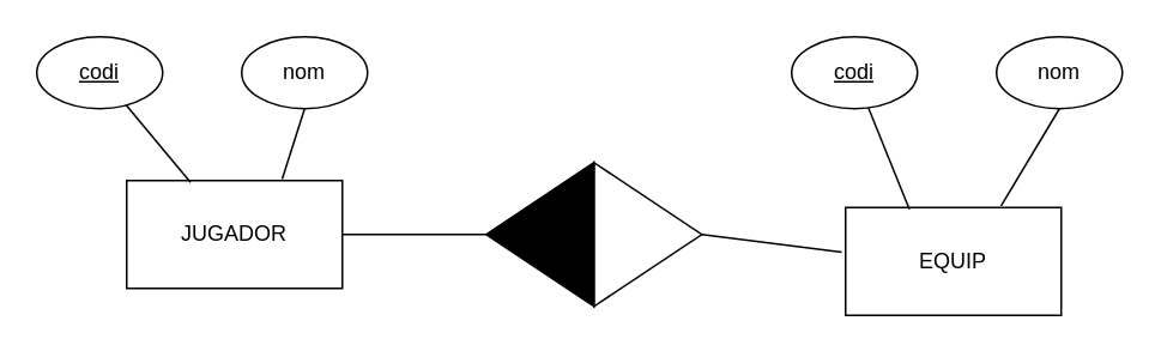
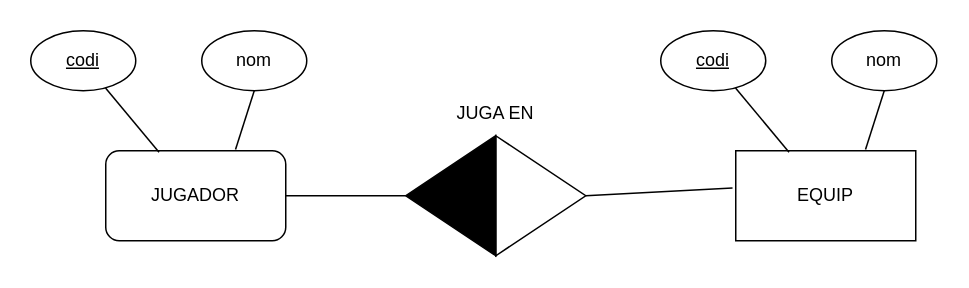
  <mxCell id="0" />
  <mxCell id="1" parent="0" />
- <mxCell id="2" value="JUGADOR" style="rounded=0;whiteSpace=wrap;html=1;" vertex="1" parent="1"><mxGeometry x="70" y="100" width="120" height="60" as="geometry" /></mxCell>
+ <mxCell id="2" value="JUGADOR" style="whiteSpace=wrap;html=1;rounded=1;" vertex="1" parent="1"><mxGeometry x="70" y="100" width="120" height="60" as="geometry" /></mxCell>
  <mxCell id="3" value="&lt;u&gt;codi&lt;/u&gt;" style="ellipse;whiteSpace=wrap;html=1;" vertex="1" parent="1"><mxGeometry x="20" y="20" width="70" height="40" as="geometry" /></mxCell>
  <mxCell id="4" value="nom" style="ellipse;whiteSpace=wrap;html=1;" vertex="1" parent="1"><mxGeometry x="134" y="20" width="70" height="40" as="geometry" /></mxCell>
  <mxCell id="5" value="" style="endArrow=none;html=1;rounded=0;entryX=0.296;entryY=0.017;entryDx=0;entryDy=0;entryPerimeter=0;" edge="1" parent="1" source="3" target="2"><mxGeometry width="50" height="50" relative="1" as="geometry"><mxPoint x="140" y="200" as="sourcePoint" /><mxPoint x="190" y="150" as="targetPoint" /></mxGeometry></mxCell>
  <mxCell id="6" value="" style="endArrow=none;html=1;rounded=0;entryX=0.721;entryY=-0.015;entryDx=0;entryDy=0;entryPerimeter=0;exitX=0.5;exitY=1;exitDx=0;exitDy=0;" edge="1" parent="1" source="4" target="2"><mxGeometry width="50" height="50" relative="1" as="geometry"><mxPoint x="80" y="68" as="sourcePoint" /><mxPoint x="116" y="111" as="targetPoint" /></mxGeometry></mxCell>
- <mxCell id="7" value="EQUIP" style="rounded=0;whiteSpace=wrap;html=1;" vertex="1" parent="1"><mxGeometry x="470" y="115" width="120" height="60" as="geometry" /></mxCell>
+ <mxCell id="7" value="EQUIP" style="rounded=0;whiteSpace=wrap;html=1;" vertex="1" parent="1"><mxGeometry x="490" y="100" width="120" height="60" as="geometry" /></mxCell>
  <mxCell id="8" value="&lt;u&gt;codi&lt;/u&gt;" style="ellipse;whiteSpace=wrap;html=1;" vertex="1" parent="1"><mxGeometry x="440" y="20" width="70" height="40" as="geometry" /></mxCell>
  <mxCell id="9" value="nom" style="ellipse;whiteSpace=wrap;html=1;" vertex="1" parent="1"><mxGeometry x="554" y="20" width="70" height="40" as="geometry" /></mxCell>
  <mxCell id="10" value="" style="endArrow=none;html=1;rounded=0;entryX=0.296;entryY=0.017;entryDx=0;entryDy=0;entryPerimeter=0;" edge="1" source="8" target="7" parent="1"><mxGeometry width="50" height="50" relative="1" as="geometry"><mxPoint x="560" y="200" as="sourcePoint" /><mxPoint x="610" y="150" as="targetPoint" /></mxGeometry></mxCell>
  <mxCell id="11" value="" style="endArrow=none;html=1;rounded=0;entryX=0.721;entryY=-0.015;entryDx=0;entryDy=0;entryPerimeter=0;exitX=0.5;exitY=1;exitDx=0;exitDy=0;" edge="1" source="9" target="7" parent="1"><mxGeometry width="50" height="50" relative="1" as="geometry"><mxPoint x="500" y="68" as="sourcePoint" /><mxPoint x="536" y="111" as="targetPoint" /></mxGeometry></mxCell>
  <mxCell id="12" value="" style="triangle;whiteSpace=wrap;html=1;" vertex="1" parent="1"><mxGeometry x="330" y="90" width="60" height="80" as="geometry" /></mxCell>
  <mxCell id="13" value="" style="triangle;whiteSpace=wrap;html=1;rotation=-180;fillColor=#000000;" vertex="1" parent="1"><mxGeometry x="270" y="90" width="60" height="80" as="geometry" /></mxCell>
  <mxCell id="14" value="" style="endArrow=none;html=1;rounded=0;entryX=1;entryY=0.5;entryDx=0;entryDy=0;exitX=1;exitY=0.5;exitDx=0;exitDy=0;" edge="1" parent="1" source="2" target="13"><mxGeometry width="50" height="50" relative="1" as="geometry"><mxPoint x="270" y="250" as="sourcePoint" /><mxPoint x="320" y="200" as="targetPoint" /></mxGeometry></mxCell>
  <mxCell id="15" value="" style="endArrow=none;html=1;rounded=0;entryX=-0.018;entryY=0.414;entryDx=0;entryDy=0;exitX=1;exitY=0.5;exitDx=0;exitDy=0;entryPerimeter=0;" edge="1" parent="1" source="12" target="7"><mxGeometry width="50" height="50" relative="1" as="geometry"><mxPoint x="200" y="140" as="sourcePoint" /><mxPoint x="280" y="140" as="targetPoint" /></mxGeometry></mxCell>
+ <mxCell id="16" value="JUGA EN" style="text;html=1;strokeColor=none;fillColor=none;align=center;verticalAlign=middle;whiteSpace=wrap;rounded=0;" vertex="1" parent="1"><mxGeometry x="300" y="60" width="60" height="30" as="geometry" /></mxCell>
